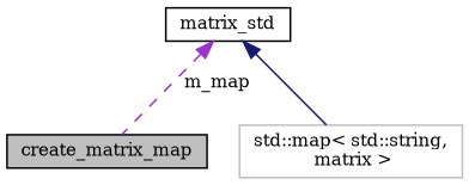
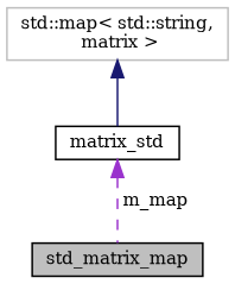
  digraph {
    fontname="DejaVu Serif"
    node [color=black fillcolor=white fontname="DejaVu Serif" fontsize=10 shape=record style=filled]
    edge [dir=back fontname="DejaVu Serif" fontsize=10 labelfontname=Helvetica labelfontsize=10]
-   n1 [fillcolor=grey75 fontcolor=black height=0.2 label=create_matrix_map width=0.4]
+   n1 [fillcolor=grey75 fontcolor=black height=0.2 label=std_matrix_map width=0.4]
    n2 [height=0.2 label=matrix_std width=0.4]
    n3 [color=grey75 height=0.2 label="std::map\< std::string,\l matrix \>" width=0.4]
    n2 -> n1 [color=darkorchid3 label=" m_map" style=dashed]
-   n2 -> n3 [color=midnightblue style=solid]
+   n3 -> n2 [color=midnightblue style=solid]
  }
